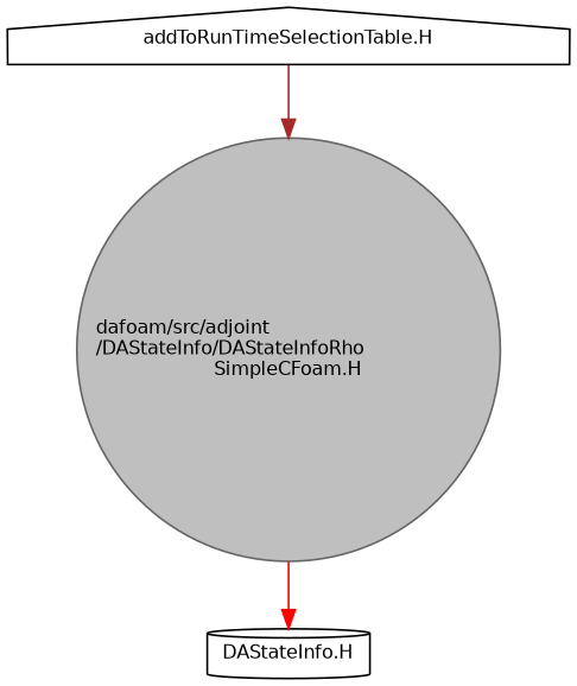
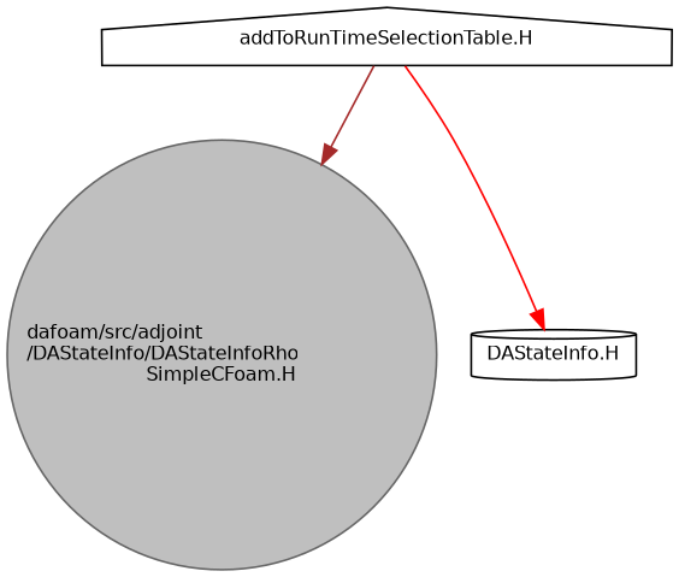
  digraph {
    node [color=black fontname=Helvetica fontsize=10]
    edge [fontname=Helvetica fontsize=10 labelfontname=Helvetica labelfontsize=10 style=solid]
    n1 [color=gray40 fillcolor=grey75 fontcolor=black height=0.2 label="dafoam/src/adjoint\l/DAStateInfo/DAStateInfoRho\lSimpleCFoam.H" shape=circle style=filled width=0.4]
    n2 [height=0.2 label="DAStateInfo.H" shape=cylinder width=0.4]
    n3 [height=0.2 label="addToRunTimeSelectionTable.H" shape=house width=0.4]
-   n1 -> n2 [color=red]
+   n3 -> n2 [color=red]
    n3 -> n1 [color=brown]
  }
